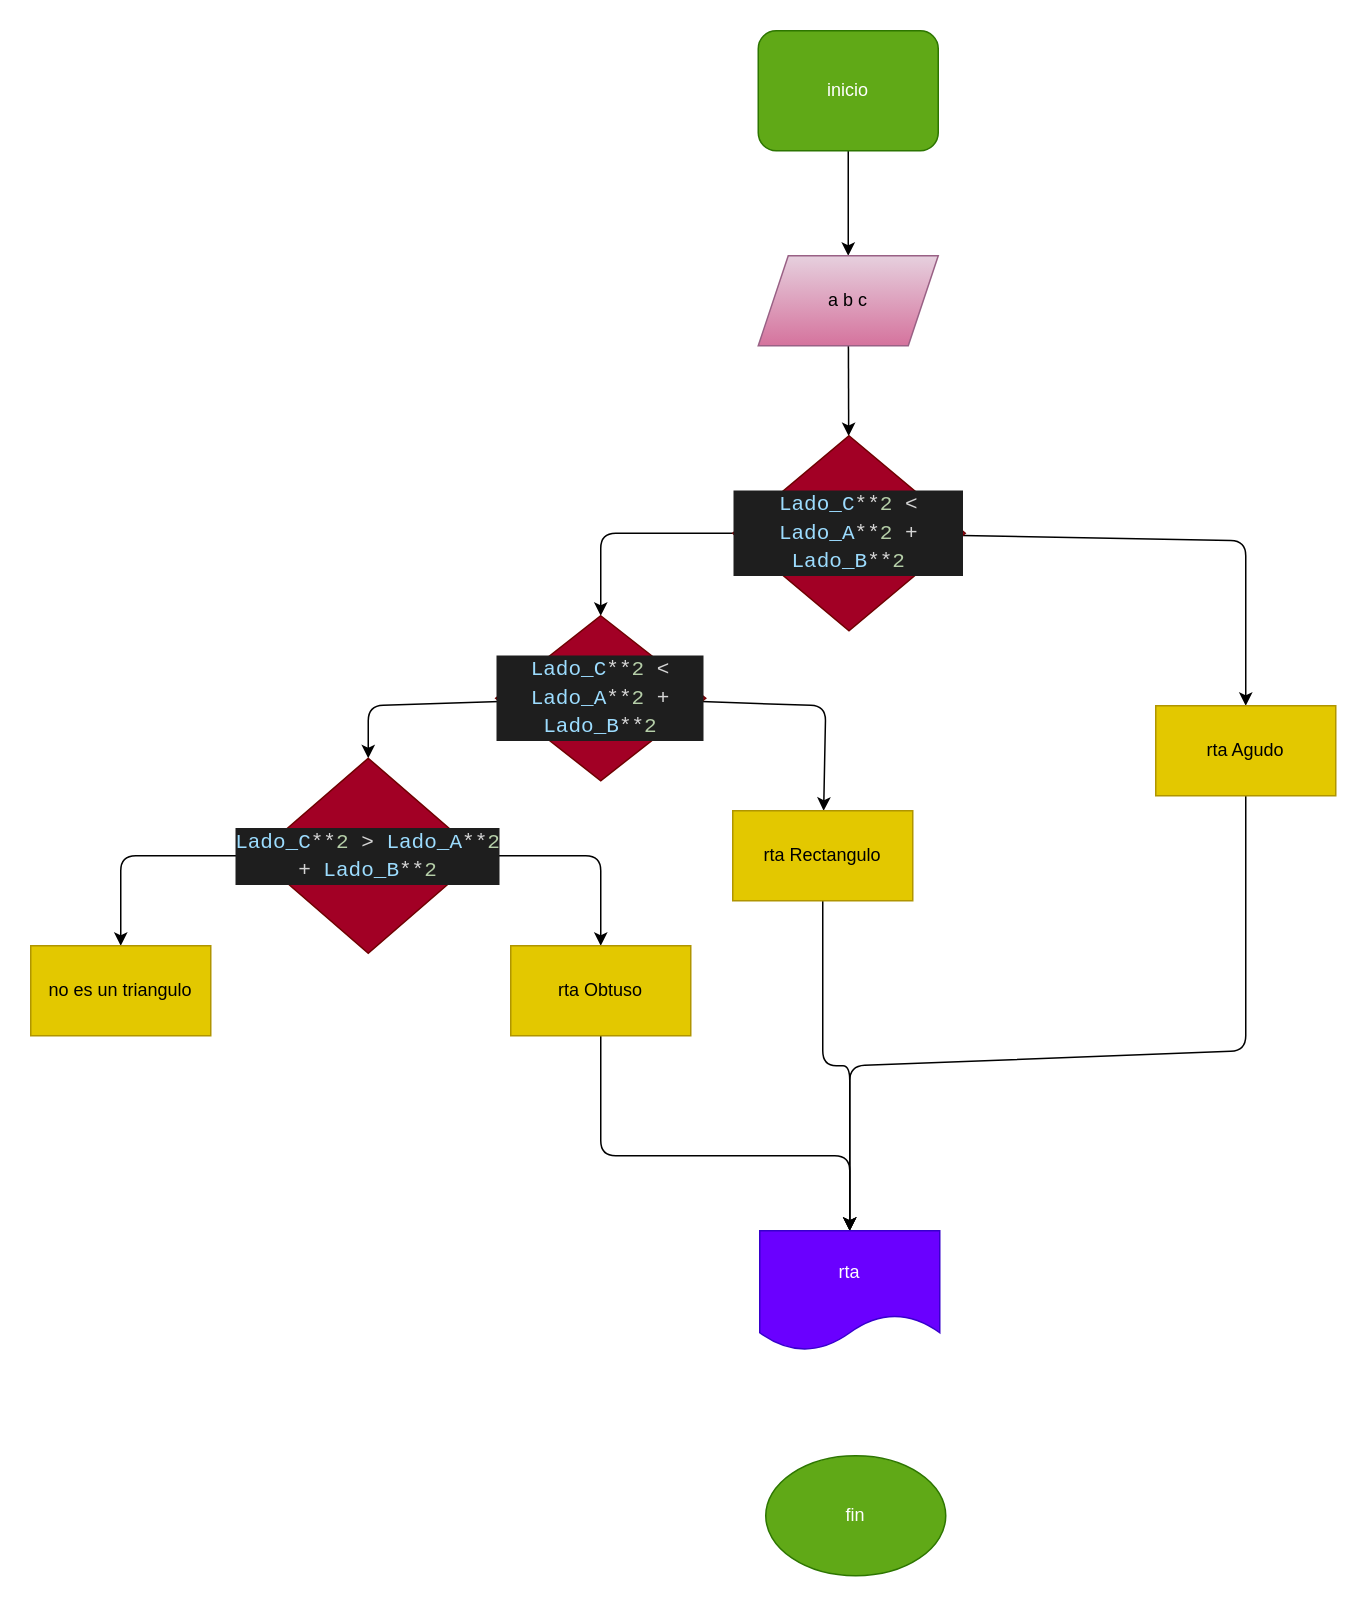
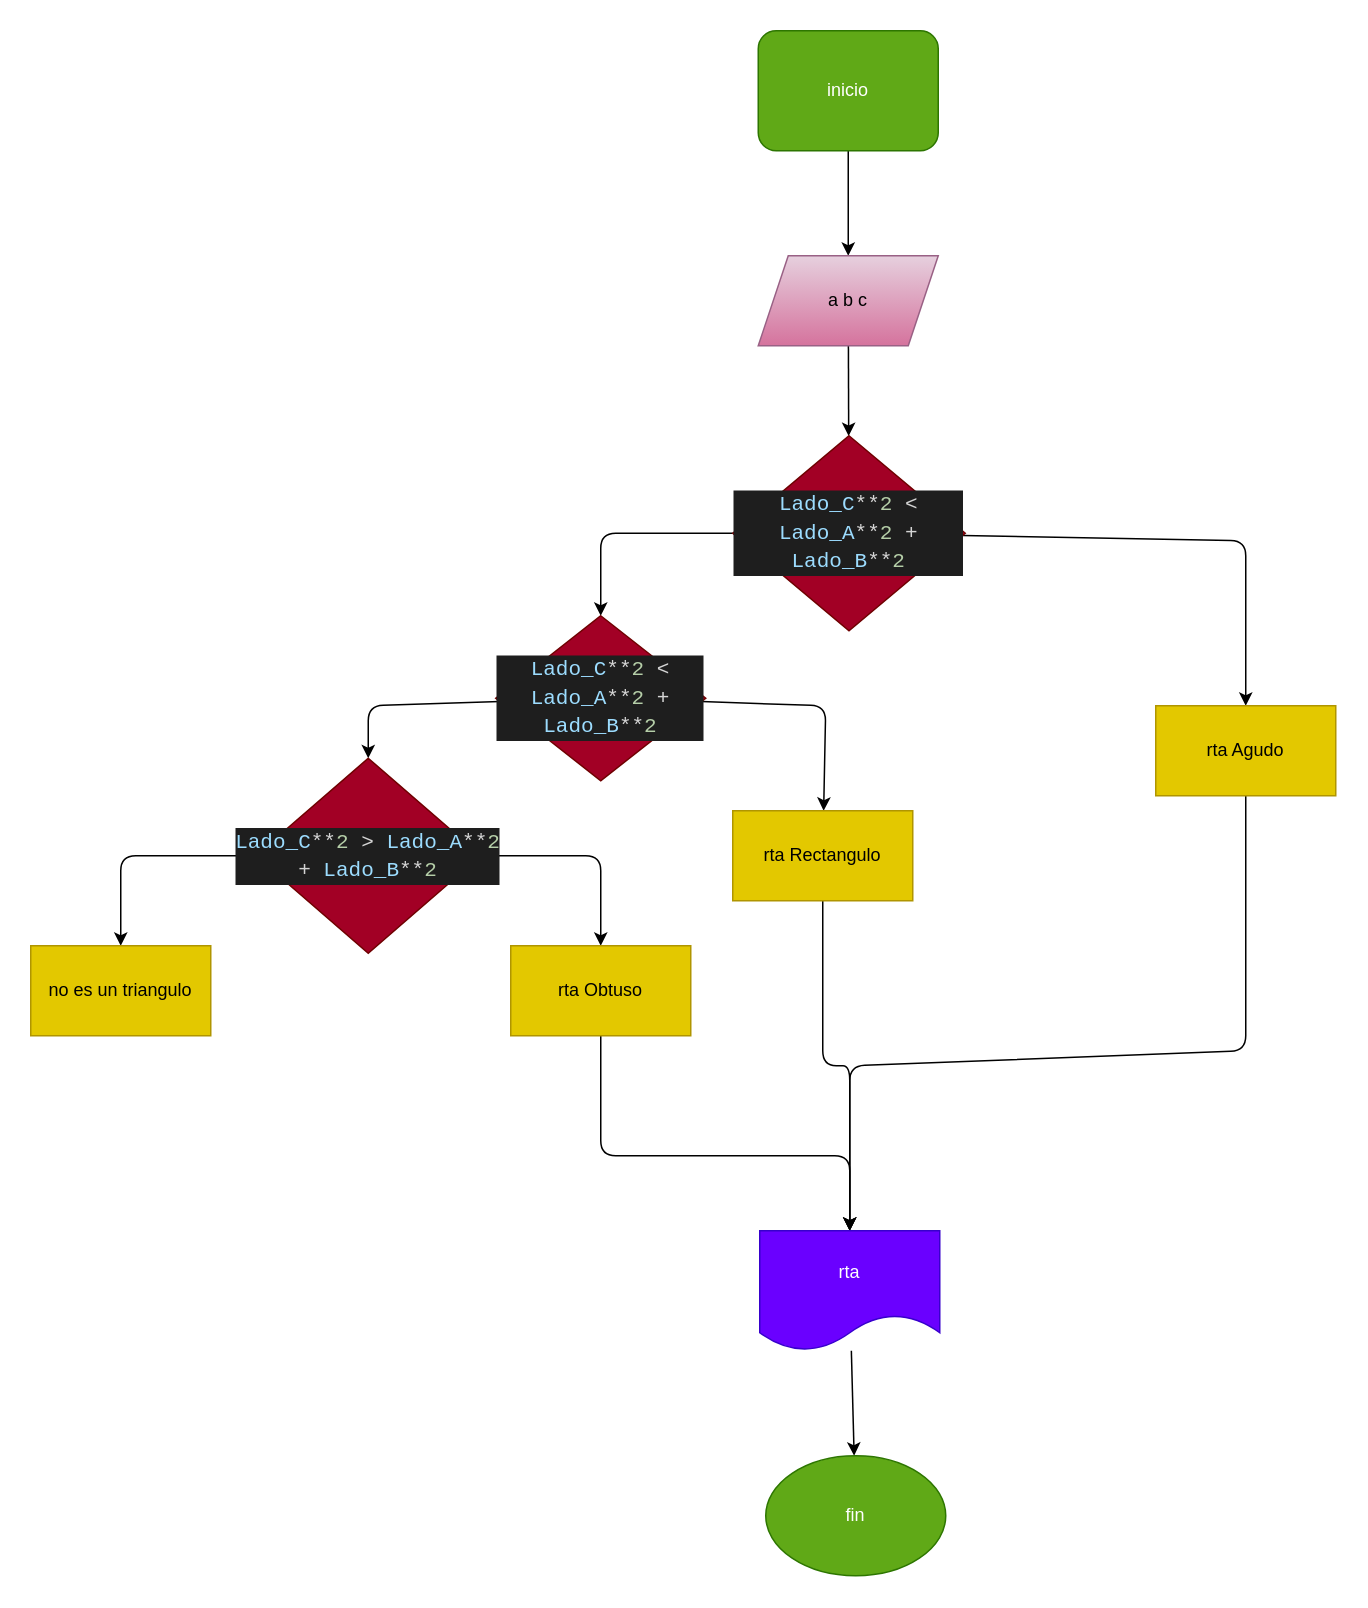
  <mxCell id="0" />
  <mxCell id="1" parent="0" />
  <mxCell id="2" value="" style="edgeStyle=none;html=1;" edge="1" parent="1" source="3" target="5"><mxGeometry relative="1" as="geometry" /></mxCell>
  <mxCell id="3" value="inicio" style="whiteSpace=wrap;html=1;fillColor=#60a917;fontColor=#ffffff;strokeColor=#2D7600;rounded=1;" vertex="1" parent="1"><mxGeometry x="505" y="20" width="120" height="80" as="geometry" /></mxCell>
  <mxCell id="4" style="edgeStyle=none;html=1;" edge="1" parent="1" source="5" target="8"><mxGeometry relative="1" as="geometry" /></mxCell>
  <mxCell id="5" value="a b c" style="shape=parallelogram;perimeter=parallelogramPerimeter;whiteSpace=wrap;html=1;fixedSize=1;fillColor=#e6d0de;gradientColor=#d5739d;strokeColor=#996185;" vertex="1" parent="1"><mxGeometry x="505" y="170" width="120" height="60" as="geometry" /></mxCell>
  <mxCell id="6" style="edgeStyle=none;html=1;entryX=0.5;entryY=0;entryDx=0;entryDy=0;" edge="1" parent="1" source="8" target="13"><mxGeometry relative="1" as="geometry"><Array as="points"><mxPoint x="400" y="355" /></Array></mxGeometry></mxCell>
  <mxCell id="7" style="edgeStyle=none;html=1;" edge="1" parent="1" source="8" target="10"><mxGeometry relative="1" as="geometry"><Array as="points"><mxPoint x="830" y="360" /></Array></mxGeometry></mxCell>
  <mxCell id="8" value="&lt;div style=&quot;color: rgb(212, 212, 212); background-color: rgb(30, 30, 30); font-family: Consolas, &amp;quot;Courier New&amp;quot;, monospace; font-size: 14px; line-height: 19px;&quot;&gt;&lt;span style=&quot;color: #9cdcfe;&quot;&gt;Lado_C&lt;/span&gt;**&lt;span style=&quot;color: #b5cea8;&quot;&gt;2&lt;/span&gt; &amp;lt; &lt;span style=&quot;color: #9cdcfe;&quot;&gt;Lado_A&lt;/span&gt;**&lt;span style=&quot;color: #b5cea8;&quot;&gt;2&lt;/span&gt; + &lt;span style=&quot;color: #9cdcfe;&quot;&gt;Lado_B&lt;/span&gt;**&lt;span style=&quot;color: #b5cea8;&quot;&gt;2&lt;/span&gt;&lt;/div&gt;" style="rhombus;whiteSpace=wrap;html=1;fillColor=#a20025;fontColor=#ffffff;strokeColor=#6F0000;" vertex="1" parent="1"><mxGeometry x="488" y="290" width="155" height="130" as="geometry" /></mxCell>
  <mxCell id="9" style="edgeStyle=none;html=1;entryX=0.5;entryY=0;entryDx=0;entryDy=0;" edge="1" parent="1" source="10" target="23"><mxGeometry relative="1" as="geometry"><Array as="points"><mxPoint x="830" y="700" /><mxPoint x="566" y="710" /></Array></mxGeometry></mxCell>
  <mxCell id="10" value="rta Agudo" style="rounded=0;whiteSpace=wrap;html=1;fillColor=#e3c800;fontColor=#000000;strokeColor=#B09500;" vertex="1" parent="1"><mxGeometry x="770" y="470" width="120" height="60" as="geometry" /></mxCell>
  <mxCell id="11" style="edgeStyle=none;html=1;" edge="1" parent="1" source="13" target="18"><mxGeometry relative="1" as="geometry"><Array as="points"><mxPoint x="550" y="470" /></Array></mxGeometry></mxCell>
  <mxCell id="12" style="edgeStyle=none;html=1;entryX=0.5;entryY=0;entryDx=0;entryDy=0;" edge="1" parent="1" source="13" target="16"><mxGeometry relative="1" as="geometry"><Array as="points"><mxPoint x="245" y="470" /></Array></mxGeometry></mxCell>
  <mxCell id="13" value="&lt;div style=&quot;color: rgb(212, 212, 212); background-color: rgb(30, 30, 30); font-family: Consolas, &amp;quot;Courier New&amp;quot;, monospace; font-size: 14px; line-height: 19px;&quot;&gt;&lt;span style=&quot;color: #9cdcfe;&quot;&gt;Lado_C&lt;/span&gt;**&lt;span style=&quot;color: #b5cea8;&quot;&gt;2&lt;/span&gt; &amp;lt; &lt;span style=&quot;color: #9cdcfe;&quot;&gt;Lado_A&lt;/span&gt;**&lt;span style=&quot;color: #b5cea8;&quot;&gt;2&lt;/span&gt; + &lt;span style=&quot;color: #9cdcfe;&quot;&gt;Lado_B&lt;/span&gt;**&lt;span style=&quot;color: #b5cea8;&quot;&gt;2&lt;/span&gt;&lt;/div&gt;" style="rhombus;whiteSpace=wrap;html=1;fillColor=#a20025;fontColor=#ffffff;strokeColor=#6F0000;" vertex="1" parent="1"><mxGeometry x="330" y="410" width="140" height="110" as="geometry" /></mxCell>
  <mxCell id="14" style="edgeStyle=none;html=1;" edge="1" parent="1" source="16" target="20"><mxGeometry relative="1" as="geometry"><Array as="points"><mxPoint x="400" y="570" /></Array></mxGeometry></mxCell>
  <mxCell id="15" style="edgeStyle=none;html=1;entryX=0.5;entryY=0;entryDx=0;entryDy=0;" edge="1" parent="1" source="16" target="21"><mxGeometry relative="1" as="geometry"><Array as="points"><mxPoint x="80" y="570" /></Array></mxGeometry></mxCell>
  <mxCell id="16" value="&lt;div style=&quot;color: rgb(212, 212, 212); background-color: rgb(30, 30, 30); font-family: Consolas, &amp;quot;Courier New&amp;quot;, monospace; font-size: 14px; line-height: 19px;&quot;&gt;&lt;span style=&quot;color: #9cdcfe;&quot;&gt;Lado_C&lt;/span&gt;**&lt;span style=&quot;color: #b5cea8;&quot;&gt;2&lt;/span&gt;&amp;nbsp;&amp;gt;&amp;nbsp;&lt;span style=&quot;color: #9cdcfe;&quot;&gt;Lado_A&lt;/span&gt;**&lt;span style=&quot;color: #b5cea8;&quot;&gt;2&lt;/span&gt; + &lt;span style=&quot;color: #9cdcfe;&quot;&gt;Lado_B&lt;/span&gt;**&lt;span style=&quot;color: #b5cea8;&quot;&gt;2&lt;/span&gt;&lt;/div&gt;" style="rhombus;whiteSpace=wrap;html=1;fillColor=#a20025;fontColor=#ffffff;strokeColor=#6F0000;" vertex="1" parent="1"><mxGeometry x="170" y="505" width="150" height="130" as="geometry" /></mxCell>
  <mxCell id="17" style="edgeStyle=none;html=1;entryX=0.5;entryY=0;entryDx=0;entryDy=0;" edge="1" parent="1" source="18" target="23"><mxGeometry relative="1" as="geometry"><Array as="points"><mxPoint x="548" y="710" /><mxPoint x="566" y="710" /></Array></mxGeometry></mxCell>
  <mxCell id="18" value="rta Rectangulo" style="rounded=0;whiteSpace=wrap;html=1;fillColor=#e3c800;fontColor=#000000;strokeColor=#B09500;" vertex="1" parent="1"><mxGeometry x="488" y="540" width="120" height="60" as="geometry" /></mxCell>
  <mxCell id="19" style="edgeStyle=none;html=1;entryX=0.5;entryY=0;entryDx=0;entryDy=0;" edge="1" parent="1" source="20" target="23"><mxGeometry relative="1" as="geometry"><Array as="points"><mxPoint x="400" y="770" /><mxPoint x="566" y="770" /></Array></mxGeometry></mxCell>
  <mxCell id="20" value="rta Obtuso" style="rounded=0;whiteSpace=wrap;html=1;fillColor=#e3c800;fontColor=#000000;strokeColor=#B09500;" vertex="1" parent="1"><mxGeometry x="340" y="630" width="120" height="60" as="geometry" /></mxCell>
  <mxCell id="21" value="no es un triangulo" style="rounded=0;whiteSpace=wrap;html=1;fillColor=#e3c800;fontColor=#000000;strokeColor=#B09500;" vertex="1" parent="1"><mxGeometry x="20" y="630" width="120" height="60" as="geometry" /></mxCell>
+ <mxCell id="22" style="edgeStyle=none;html=1;" edge="1" parent="1" source="23" target="24"><mxGeometry relative="1" as="geometry" /></mxCell>
  <mxCell id="23" value="rta" style="shape=document;whiteSpace=wrap;html=1;boundedLbl=1;fillColor=#6a00ff;fontColor=#ffffff;strokeColor=#3700CC;" vertex="1" parent="1"><mxGeometry x="506" y="820" width="120" height="80" as="geometry" /></mxCell>
  <mxCell id="24" value="fin" style="ellipse;whiteSpace=wrap;html=1;fillColor=#60a917;fontColor=#ffffff;strokeColor=#2D7600;" vertex="1" parent="1"><mxGeometry x="510" y="970" width="120" height="80" as="geometry" /></mxCell>
